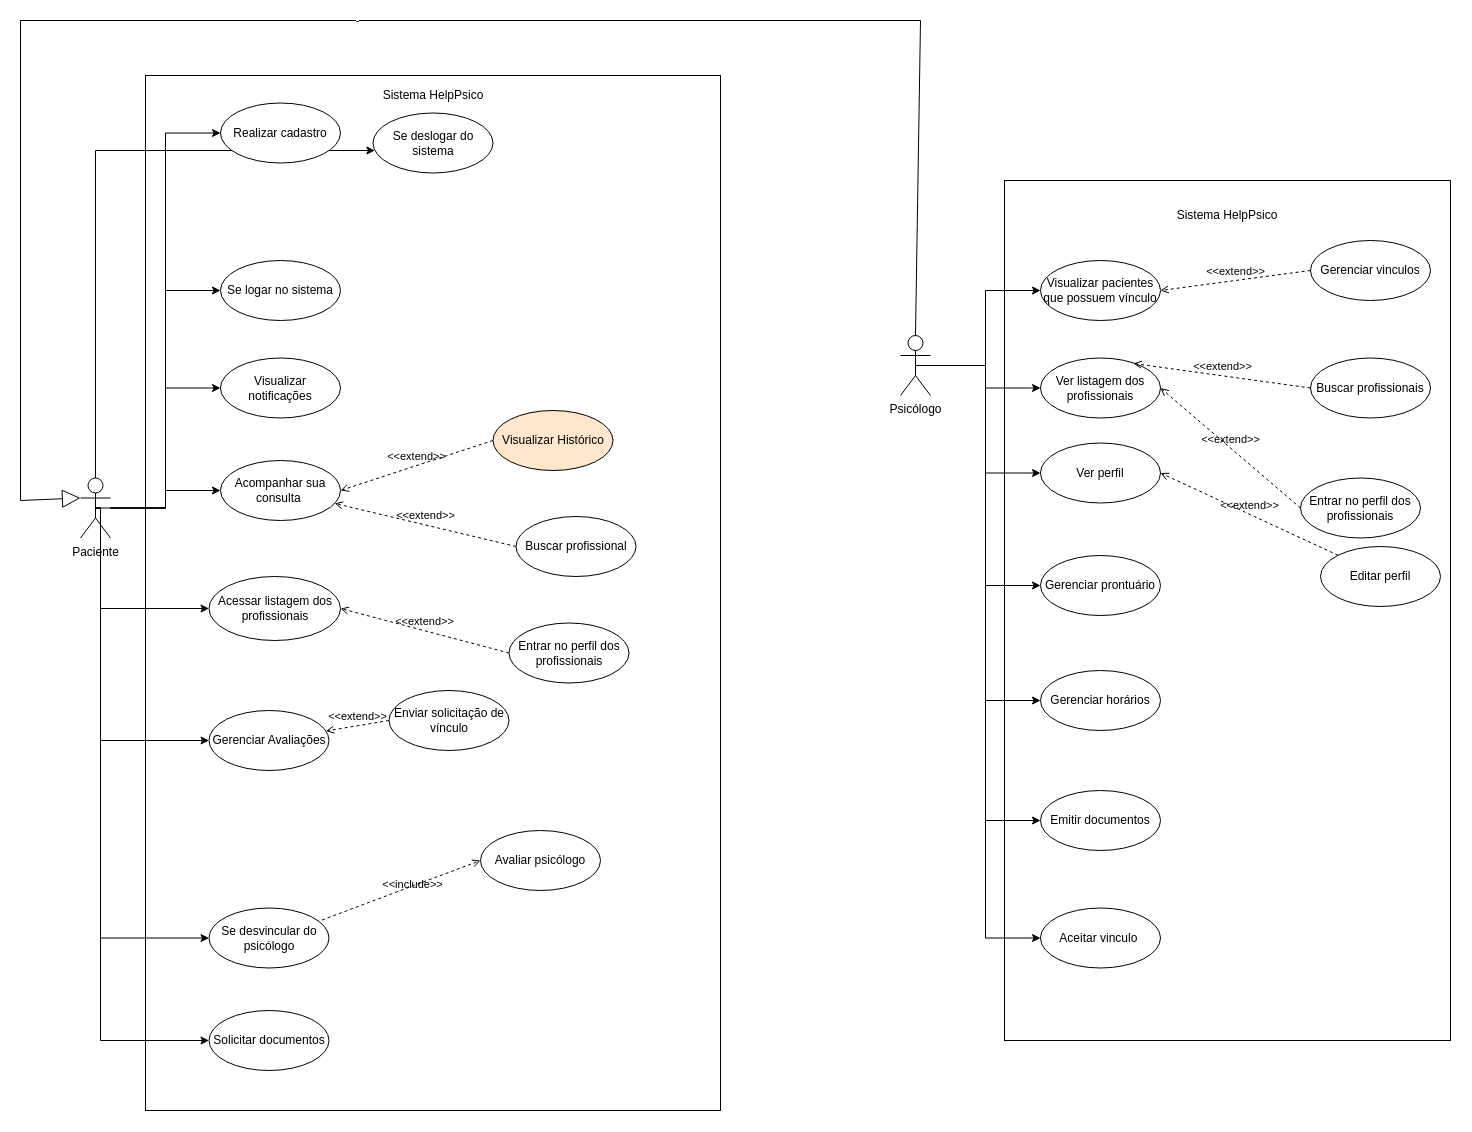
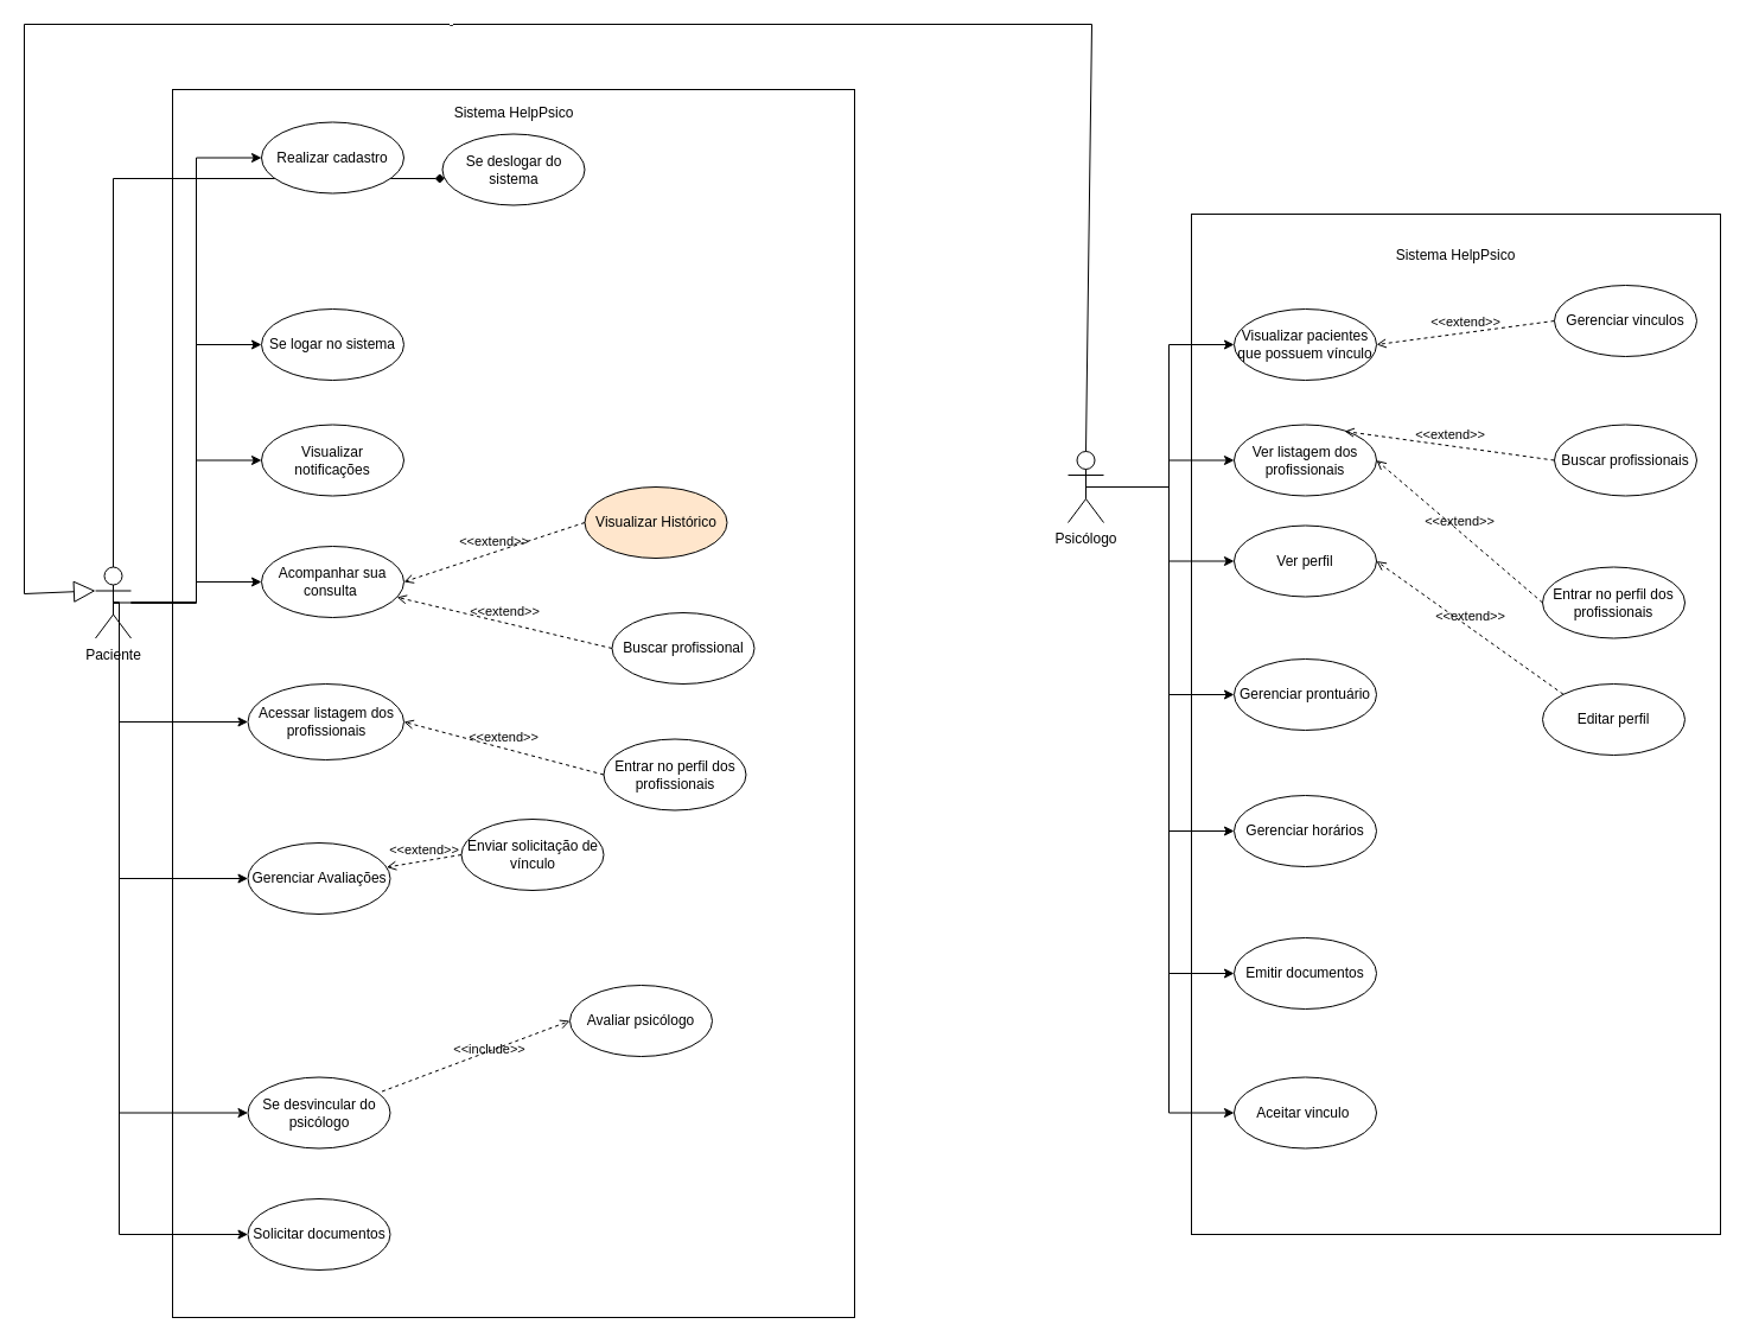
  <mxCell id="0" />
  <mxCell id="1" parent="0" />
  <mxCell id="2" value="" style="rounded=0;whiteSpace=wrap;html=1;" parent="1" vertex="1"><mxGeometry x="145" y="75" width="575" height="1035" as="geometry" /></mxCell>
  <mxCell id="3" style="edgeStyle=orthogonalEdgeStyle;rounded=0;orthogonalLoop=1;jettySize=auto;html=1;entryX=0;entryY=0.5;entryDx=0;entryDy=0;" parent="1" source="9" target="18" edge="1"><mxGeometry relative="1" as="geometry" /></mxCell>
  <mxCell id="4" style="edgeStyle=orthogonalEdgeStyle;rounded=0;orthogonalLoop=1;jettySize=auto;html=1;entryX=0;entryY=0.5;entryDx=0;entryDy=0;" parent="1" source="9" target="10" edge="1"><mxGeometry relative="1" as="geometry" /></mxCell>
  <mxCell id="5" style="edgeStyle=orthogonalEdgeStyle;rounded=0;orthogonalLoop=1;jettySize=auto;html=1;entryX=0;entryY=0.5;entryDx=0;entryDy=0;" parent="1" source="9" target="19" edge="1"><mxGeometry relative="1" as="geometry" /></mxCell>
  <mxCell id="6" style="edgeStyle=orthogonalEdgeStyle;rounded=0;orthogonalLoop=1;jettySize=auto;html=1;entryX=0;entryY=0.5;entryDx=0;entryDy=0;" parent="1" source="9" target="20" edge="1"><mxGeometry relative="1" as="geometry"><Array as="points"><mxPoint x="100" y="608" /></Array></mxGeometry></mxCell>
- <mxCell id="7" style="edgeStyle=orthogonalEdgeStyle;rounded=0;orthogonalLoop=1;jettySize=auto;html=1;exitX=0.5;exitY=0;exitDx=0;exitDy=0;exitPerimeter=0;" parent="1" source="9" target="31" edge="1"><mxGeometry relative="1" as="geometry"><Array as="points"><mxPoint x="95" y="150" /></Array></mxGeometry></mxCell>
+ <mxCell id="7" style="edgeStyle=orthogonalEdgeStyle;rounded=0;orthogonalLoop=1;jettySize=auto;html=1;exitX=0.5;exitY=0;exitDx=0;exitDy=0;exitPerimeter=0;endArrow=diamond;" parent="1" source="9" target="31" edge="1"><mxGeometry relative="1" as="geometry"><Array as="points"><mxPoint x="95" y="150" /></Array></mxGeometry></mxCell>
  <mxCell id="8" style="edgeStyle=orthogonalEdgeStyle;rounded=0;orthogonalLoop=1;jettySize=auto;html=1;entryX=0;entryY=0.5;entryDx=0;entryDy=0;exitX=0.5;exitY=0.5;exitDx=0;exitDy=0;exitPerimeter=0;" parent="1" source="9" target="35" edge="1"><mxGeometry relative="1" as="geometry"><Array as="points"><mxPoint x="100" y="507" /><mxPoint x="100" y="740" /></Array></mxGeometry></mxCell>
  <mxCell id="9" value="Paciente" style="shape=umlActor;verticalLabelPosition=bottom;verticalAlign=top;html=1;outlineConnect=0;" parent="1" vertex="1"><mxGeometry x="80" y="477.5" width="30" height="60" as="geometry" /></mxCell>
  <mxCell id="10" value="Se logar no sistema" style="ellipse;whiteSpace=wrap;html=1;" parent="1" vertex="1"><mxGeometry x="220" y="260" width="120" height="60" as="geometry" /></mxCell>
  <mxCell id="11" value="Sistema HelpPsico" style="text;html=1;align=center;verticalAlign=middle;whiteSpace=wrap;rounded=0;" parent="1" vertex="1"><mxGeometry x="375.5" y="80" width="114" height="30" as="geometry" /></mxCell>
  <mxCell id="12" value="" style="rounded=0;whiteSpace=wrap;html=1;" parent="1" vertex="1"><mxGeometry x="1004" y="180" width="446" height="860" as="geometry" /></mxCell>
  <mxCell id="13" style="edgeStyle=orthogonalEdgeStyle;rounded=0;orthogonalLoop=1;jettySize=auto;html=1;entryX=0;entryY=0.5;entryDx=0;entryDy=0;" parent="1" source="16" target="36" edge="1"><mxGeometry relative="1" as="geometry" /></mxCell>
  <mxCell id="14" style="edgeStyle=orthogonalEdgeStyle;rounded=0;orthogonalLoop=1;jettySize=auto;html=1;entryX=0;entryY=0.5;entryDx=0;entryDy=0;" parent="1" source="16" target="38" edge="1"><mxGeometry relative="1" as="geometry" /></mxCell>
  <mxCell id="15" style="edgeStyle=orthogonalEdgeStyle;rounded=0;orthogonalLoop=1;jettySize=auto;html=1;entryX=0;entryY=0.5;entryDx=0;entryDy=0;" parent="1" source="16" target="40" edge="1"><mxGeometry relative="1" as="geometry" /></mxCell>
- <mxCell id="16" value="Psicólogo" style="shape=umlActor;verticalLabelPosition=bottom;verticalAlign=top;html=1;outlineConnect=0;" parent="1" vertex="1"><mxGeometry x="900" y="335" width="30" height="60" as="geometry" /></mxCell>
+ <mxCell id="16" value="Psicólogo" style="shape=umlActor;verticalLabelPosition=bottom;verticalAlign=top;html=1;outlineConnect=0;" parent="1" vertex="1"><mxGeometry x="900" y="380" width="30" height="60" as="geometry" /></mxCell>
  <mxCell id="17" value="Sistema HelpPsico" style="text;html=1;align=center;verticalAlign=middle;whiteSpace=wrap;rounded=0;" parent="1" vertex="1"><mxGeometry x="1172" y="200" width="110" height="30" as="geometry" /></mxCell>
  <mxCell id="18" value="Realizar cadastro" style="ellipse;whiteSpace=wrap;html=1;" parent="1" vertex="1"><mxGeometry x="220" y="102.5" width="120" height="60" as="geometry" /></mxCell>
  <mxCell id="19" value="Acompanhar sua consulta&amp;nbsp;" style="ellipse;whiteSpace=wrap;html=1;" parent="1" vertex="1"><mxGeometry x="220" y="460" width="120" height="60" as="geometry" /></mxCell>
  <mxCell id="20" value="Acessar listagem dos profissionais" style="ellipse;whiteSpace=wrap;html=1;" parent="1" vertex="1"><mxGeometry x="208.5" y="576" width="131.5" height="64" as="geometry" /></mxCell>
  <mxCell id="21" value="Visualizar notificações" style="ellipse;whiteSpace=wrap;html=1;" parent="1" vertex="1"><mxGeometry x="220" y="357.5" width="120" height="60" as="geometry" /></mxCell>
  <mxCell id="22" value="Visualizar Histórico" style="ellipse;whiteSpace=wrap;html=1;fillColor=#ffe6cc;" parent="1" vertex="1"><mxGeometry x="492.5" y="410" width="120" height="60" as="geometry" /></mxCell>
  <mxCell id="23" value="&amp;lt;&amp;lt;extend&amp;gt;&amp;gt;" style="html=1;verticalAlign=bottom;labelBackgroundColor=none;endArrow=open;endFill=0;dashed=1;rounded=0;exitX=0;exitY=0.5;exitDx=0;exitDy=0;entryX=1;entryY=0.5;entryDx=0;entryDy=0;" parent="1" source="22" target="19" edge="1"><mxGeometry width="160" relative="1" as="geometry"><mxPoint x="333" y="379" as="sourcePoint" /><mxPoint x="421" y="331" as="targetPoint" /></mxGeometry></mxCell>
  <mxCell id="24" value="Buscar profissional" style="ellipse;whiteSpace=wrap;html=1;" parent="1" vertex="1"><mxGeometry x="515.5" y="516" width="120" height="60" as="geometry" /></mxCell>
  <mxCell id="25" value="&amp;lt;&amp;lt;extend&amp;gt;&amp;gt;" style="html=1;verticalAlign=bottom;labelBackgroundColor=none;endArrow=open;endFill=0;dashed=1;rounded=0;exitX=0;exitY=0.5;exitDx=0;exitDy=0;" parent="1" source="24" target="19" edge="1"><mxGeometry width="160" relative="1" as="geometry"><mxPoint x="440" y="500" as="sourcePoint" /><mxPoint x="450" y="520" as="targetPoint" /></mxGeometry></mxCell>
  <mxCell id="26" value="Entrar no perfil dos profissionais" style="ellipse;whiteSpace=wrap;html=1;" parent="1" vertex="1"><mxGeometry x="508.5" y="622.5" width="120" height="60" as="geometry" /></mxCell>
  <mxCell id="27" value="&amp;lt;&amp;lt;extend&amp;gt;&amp;gt;" style="html=1;verticalAlign=bottom;labelBackgroundColor=none;endArrow=open;endFill=0;dashed=1;rounded=0;exitX=0;exitY=0.5;exitDx=0;exitDy=0;entryX=1;entryY=0.5;entryDx=0;entryDy=0;" parent="1" source="26" target="20" edge="1"><mxGeometry width="160" relative="1" as="geometry"><mxPoint x="440" y="590" as="sourcePoint" /><mxPoint x="600" y="590" as="targetPoint" /></mxGeometry></mxCell>
  <mxCell id="28" value="Enviar solicitação de vínculo" style="ellipse;whiteSpace=wrap;html=1;" parent="1" vertex="1"><mxGeometry x="388.5" y="690" width="120" height="60" as="geometry" /></mxCell>
  <mxCell id="29" value="&amp;lt;&amp;lt;extend&amp;gt;&amp;gt;" style="html=1;verticalAlign=bottom;labelBackgroundColor=none;endArrow=open;endFill=0;dashed=1;rounded=0;exitX=0;exitY=0.5;exitDx=0;exitDy=0;" parent="1" source="28" target="35" edge="1"><mxGeometry width="160" relative="1" as="geometry"><mxPoint x="350" y="570" as="sourcePoint" /><mxPoint x="520" y="570" as="targetPoint" /></mxGeometry></mxCell>
  <mxCell id="30" value="Se desvincular do psicólogo" style="ellipse;whiteSpace=wrap;html=1;" parent="1" vertex="1"><mxGeometry x="208.5" y="907.5" width="120" height="60" as="geometry" /></mxCell>
  <mxCell id="31" value="Se deslogar do sistema" style="ellipse;whiteSpace=wrap;html=1;" parent="1" vertex="1"><mxGeometry x="372.5" y="112.5" width="120" height="60" as="geometry" /></mxCell>
  <mxCell id="32" value="Solicitar documentos" style="ellipse;whiteSpace=wrap;html=1;" parent="1" vertex="1"><mxGeometry x="208.5" y="1010" width="120" height="60" as="geometry" /></mxCell>
  <mxCell id="33" value="Avaliar psicólogo" style="ellipse;whiteSpace=wrap;html=1;" parent="1" vertex="1"><mxGeometry x="480" y="830" width="120" height="60" as="geometry" /></mxCell>
  <mxCell id="34" value="&amp;lt;&amp;lt;include&lt;span style=&quot;background-color: initial;&quot;&gt;&amp;gt;&amp;gt;&lt;/span&gt;" style="html=1;verticalAlign=bottom;labelBackgroundColor=none;endArrow=open;endFill=0;dashed=1;rounded=0;exitX=0.942;exitY=0.2;exitDx=0;exitDy=0;entryX=0;entryY=0.5;entryDx=0;entryDy=0;exitPerimeter=0;" parent="1" source="30" target="33" edge="1"><mxGeometry x="0.121" y="-7" width="160" relative="1" as="geometry"><mxPoint x="350" y="443" as="sourcePoint" /><mxPoint x="519" y="356" as="targetPoint" /><mxPoint x="-1" as="offset" /></mxGeometry></mxCell>
  <mxCell id="35" value="Gerenciar Avaliações" style="ellipse;whiteSpace=wrap;html=1;" parent="1" vertex="1"><mxGeometry x="208.5" y="710" width="120" height="60" as="geometry" /></mxCell>
  <mxCell id="36" value="Visualizar pacientes que possuem vínculo" style="ellipse;whiteSpace=wrap;html=1;" parent="1" vertex="1"><mxGeometry x="1040" y="260" width="120" height="60" as="geometry" /></mxCell>
  <mxCell id="37" value="Gerenciar vinculos" style="ellipse;whiteSpace=wrap;html=1;" parent="1" vertex="1"><mxGeometry x="1310" y="240" width="120" height="60" as="geometry" /></mxCell>
  <mxCell id="38" value="Ver listagem dos profissionais" style="ellipse;whiteSpace=wrap;html=1;" parent="1" vertex="1"><mxGeometry x="1040" y="357.5" width="120" height="60" as="geometry" /></mxCell>
  <mxCell id="39" value="&amp;lt;&amp;lt;extend&amp;gt;&amp;gt;" style="html=1;verticalAlign=bottom;labelBackgroundColor=none;endArrow=open;endFill=0;dashed=1;rounded=0;entryX=1;entryY=0.5;entryDx=0;entryDy=0;exitX=0;exitY=0.5;exitDx=0;exitDy=0;" parent="1" source="37" target="36" edge="1"><mxGeometry width="160" relative="1" as="geometry"><mxPoint x="1030" y="350" as="sourcePoint" /><mxPoint x="1190" y="350" as="targetPoint" /></mxGeometry></mxCell>
  <mxCell id="40" value="Ver perfil" style="ellipse;whiteSpace=wrap;html=1;" parent="1" vertex="1"><mxGeometry x="1040" y="442.5" width="120" height="60" as="geometry" /></mxCell>
- <mxCell id="41" value="Editar perfil" style="ellipse;whiteSpace=wrap;html=1;" parent="1" vertex="1"><mxGeometry x="1320" y="546" width="120" height="60" as="geometry" /></mxCell>
+ <mxCell id="41" value="Editar perfil" style="ellipse;whiteSpace=wrap;html=1;" parent="1" vertex="1"><mxGeometry x="1300" y="576" width="120" height="60" as="geometry" /></mxCell>
  <mxCell id="42" value="&amp;lt;&amp;lt;extend&amp;gt;&amp;gt;" style="html=1;verticalAlign=bottom;labelBackgroundColor=none;endArrow=open;endFill=0;dashed=1;rounded=0;exitX=0;exitY=0;exitDx=0;exitDy=0;entryX=1;entryY=0.5;entryDx=0;entryDy=0;" parent="1" source="41" target="40" edge="1"><mxGeometry width="160" relative="1" as="geometry"><mxPoint x="1185.5" y="532.5" as="sourcePoint" /><mxPoint x="880" y="680" as="targetPoint" /></mxGeometry></mxCell>
  <mxCell id="43" value="&amp;lt;&amp;lt;extend&amp;gt;&amp;gt;" style="html=1;verticalAlign=bottom;labelBackgroundColor=none;endArrow=open;endFill=0;dashed=1;rounded=0;exitX=0;exitY=0.5;exitDx=0;exitDy=0;entryX=1;entryY=0.5;entryDx=0;entryDy=0;" parent="1" source="46" target="38" edge="1"><mxGeometry width="160" relative="1" as="geometry"><mxPoint x="1223" y="496" as="sourcePoint" /><mxPoint x="1600" y="460" as="targetPoint" /></mxGeometry></mxCell>
  <mxCell id="44" value="&amp;lt;&amp;lt;extend&amp;gt;&amp;gt;" style="html=1;verticalAlign=bottom;labelBackgroundColor=none;endArrow=open;endFill=0;dashed=1;rounded=0;exitX=0;exitY=0.5;exitDx=0;exitDy=0;entryX=0.775;entryY=0.092;entryDx=0;entryDy=0;entryPerimeter=0;" parent="1" source="45" target="38" edge="1"><mxGeometry width="160" relative="1" as="geometry"><mxPoint x="1231" y="480" as="sourcePoint" /><mxPoint x="900" y="490" as="targetPoint" /></mxGeometry></mxCell>
  <mxCell id="45" value="Buscar profissionais" style="ellipse;whiteSpace=wrap;html=1;" parent="1" vertex="1"><mxGeometry x="1310" y="357.5" width="120" height="60" as="geometry" /></mxCell>
  <mxCell id="46" value="Entrar no perfil dos profissionais" style="ellipse;whiteSpace=wrap;html=1;" parent="1" vertex="1"><mxGeometry x="1300" y="477.5" width="120" height="60" as="geometry" /></mxCell>
  <mxCell id="47" value="-" style="endArrow=block;endSize=16;endFill=0;html=1;rounded=0;exitX=0.5;exitY=0;exitDx=0;exitDy=0;exitPerimeter=0;entryX=0;entryY=0.333;entryDx=0;entryDy=0;entryPerimeter=0;" parent="1" source="16" target="9" edge="1"><mxGeometry width="160" relative="1" as="geometry"><mxPoint x="770" y="130" as="sourcePoint" /><mxPoint x="930" y="130" as="targetPoint" /><Array as="points"><mxPoint x="920" y="20" /><mxPoint x="20" y="20" /><mxPoint x="20" y="500" /></Array></mxGeometry></mxCell>
  <mxCell id="48" style="edgeStyle=orthogonalEdgeStyle;rounded=0;orthogonalLoop=1;jettySize=auto;html=1;entryX=0;entryY=0.5;entryDx=0;entryDy=0;exitX=0.5;exitY=0.5;exitDx=0;exitDy=0;exitPerimeter=0;" parent="1" source="9" target="30" edge="1"><mxGeometry relative="1" as="geometry"><Array as="points"><mxPoint x="100" y="508" /><mxPoint x="100" y="938" /></Array><mxPoint x="140" y="550" as="sourcePoint" /><mxPoint x="219" y="850" as="targetPoint" /></mxGeometry></mxCell>
  <mxCell id="49" style="edgeStyle=orthogonalEdgeStyle;rounded=0;orthogonalLoop=1;jettySize=auto;html=1;entryX=0;entryY=0.5;entryDx=0;entryDy=0;exitX=0.5;exitY=0.5;exitDx=0;exitDy=0;exitPerimeter=0;" parent="1" source="9" target="32" edge="1"><mxGeometry relative="1" as="geometry"><Array as="points"><mxPoint x="100" y="508" /><mxPoint x="100" y="1040" /></Array><mxPoint x="115" y="528" as="sourcePoint" /><mxPoint x="229" y="860" as="targetPoint" /></mxGeometry></mxCell>
  <mxCell id="50" value="Gerenciar prontuário" style="ellipse;whiteSpace=wrap;html=1;" parent="1" vertex="1"><mxGeometry x="1040" y="555" width="120" height="60" as="geometry" /></mxCell>
  <mxCell id="51" style="edgeStyle=orthogonalEdgeStyle;rounded=0;orthogonalLoop=1;jettySize=auto;html=1;entryX=0;entryY=0.5;entryDx=0;entryDy=0;exitX=0.5;exitY=0.5;exitDx=0;exitDy=0;exitPerimeter=0;" parent="1" source="16" target="50" edge="1"><mxGeometry relative="1" as="geometry"><mxPoint x="940" y="420" as="sourcePoint" /><mxPoint x="1050" y="483" as="targetPoint" /></mxGeometry></mxCell>
  <mxCell id="52" value="Gerenciar horários" style="ellipse;whiteSpace=wrap;html=1;" parent="1" vertex="1"><mxGeometry x="1040" y="670" width="120" height="60" as="geometry" /></mxCell>
  <mxCell id="53" style="edgeStyle=orthogonalEdgeStyle;rounded=0;orthogonalLoop=1;jettySize=auto;html=1;entryX=0;entryY=0.5;entryDx=0;entryDy=0;exitX=0.5;exitY=0.5;exitDx=0;exitDy=0;exitPerimeter=0;" parent="1" source="16" target="52" edge="1"><mxGeometry relative="1" as="geometry"><mxPoint x="925" y="420" as="sourcePoint" /><mxPoint x="1050" y="595" as="targetPoint" /></mxGeometry></mxCell>
  <mxCell id="54" value="Emitir documentos" style="ellipse;whiteSpace=wrap;html=1;" parent="1" vertex="1"><mxGeometry x="1040" y="790" width="120" height="60" as="geometry" /></mxCell>
  <mxCell id="55" style="edgeStyle=orthogonalEdgeStyle;rounded=0;orthogonalLoop=1;jettySize=auto;html=1;entryX=0;entryY=0.5;entryDx=0;entryDy=0;exitX=0.5;exitY=0.5;exitDx=0;exitDy=0;exitPerimeter=0;" parent="1" source="16" target="54" edge="1"><mxGeometry relative="1" as="geometry"><mxPoint x="925" y="420" as="sourcePoint" /><mxPoint x="1050" y="710" as="targetPoint" /></mxGeometry></mxCell>
  <mxCell id="56" style="edgeStyle=orthogonalEdgeStyle;rounded=0;orthogonalLoop=1;jettySize=auto;html=1;entryX=0;entryY=0.5;entryDx=0;entryDy=0;exitX=0.5;exitY=0.5;exitDx=0;exitDy=0;exitPerimeter=0;" parent="1" source="9" target="21" edge="1"><mxGeometry relative="1" as="geometry"><mxPoint x="-180" y="548.26" as="sourcePoint" /><mxPoint x="-70" y="331.26" as="targetPoint" /></mxGeometry></mxCell>
  <mxCell id="57" value="Aceitar vinculo&amp;nbsp;" style="ellipse;whiteSpace=wrap;html=1;" vertex="1" parent="1"><mxGeometry x="1040" y="907.5" width="120" height="60" as="geometry" /></mxCell>
  <mxCell id="58" style="edgeStyle=orthogonalEdgeStyle;rounded=0;orthogonalLoop=1;jettySize=auto;html=1;entryX=0;entryY=0.5;entryDx=0;entryDy=0;exitX=0.5;exitY=0.5;exitDx=0;exitDy=0;exitPerimeter=0;" edge="1" parent="1" source="16" target="57"><mxGeometry relative="1" as="geometry"><mxPoint x="925" y="420" as="sourcePoint" /><mxPoint x="1050" y="830" as="targetPoint" /></mxGeometry></mxCell>
